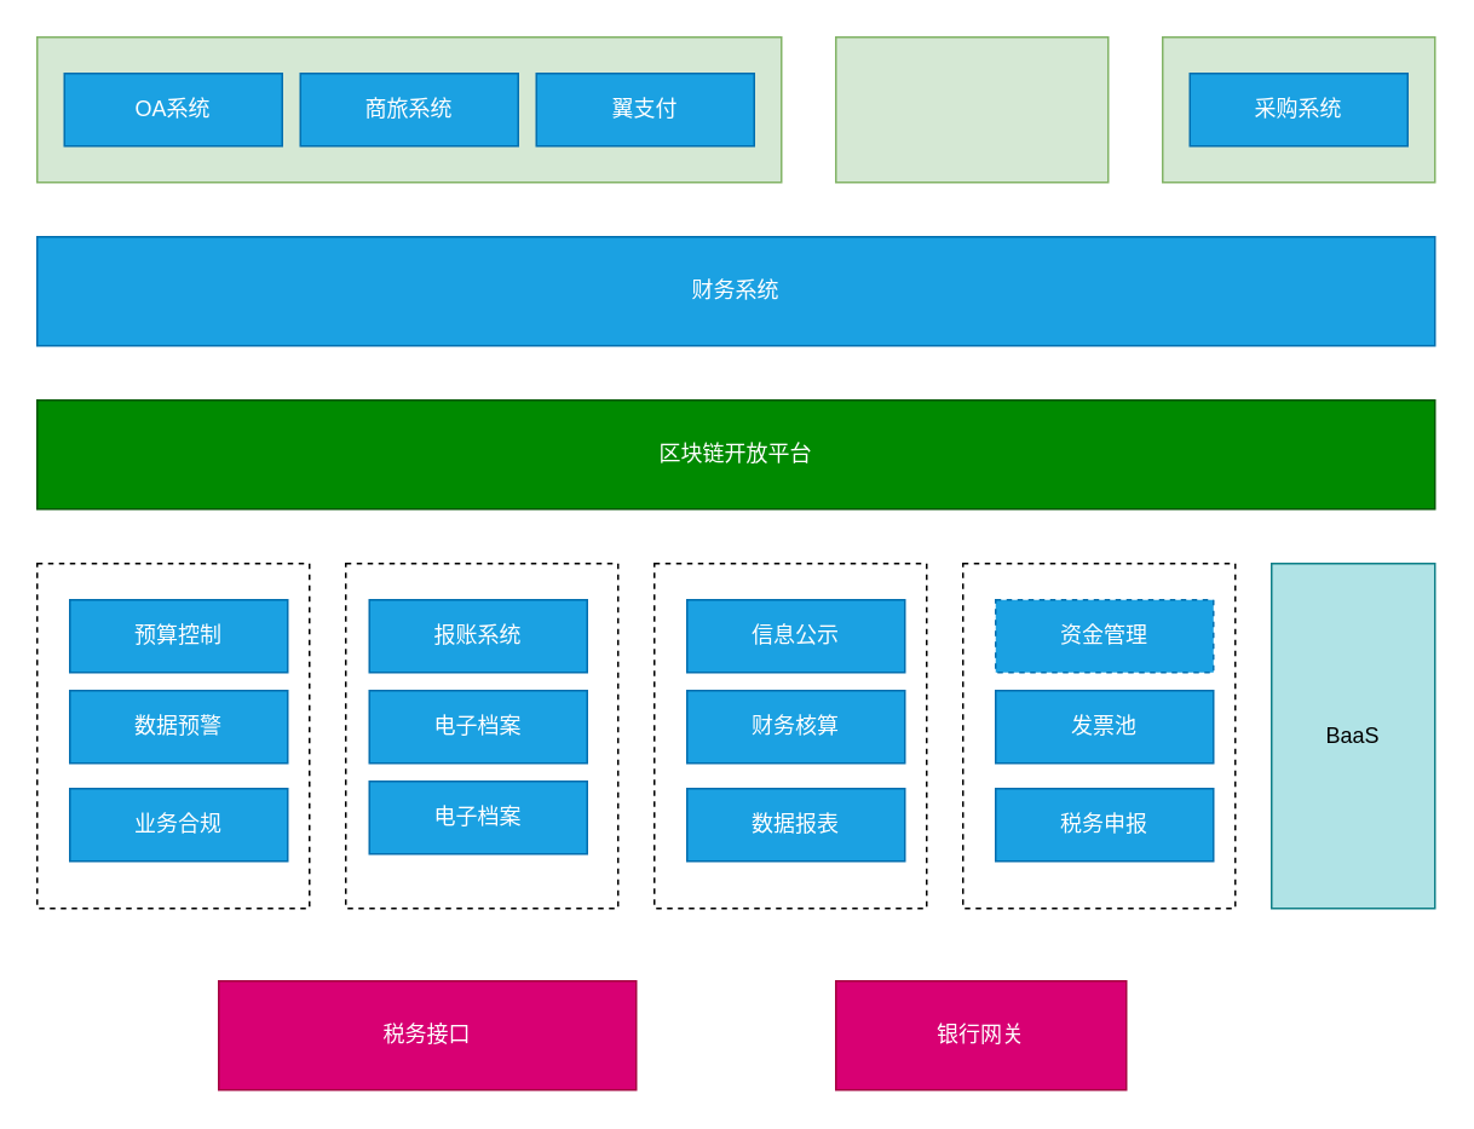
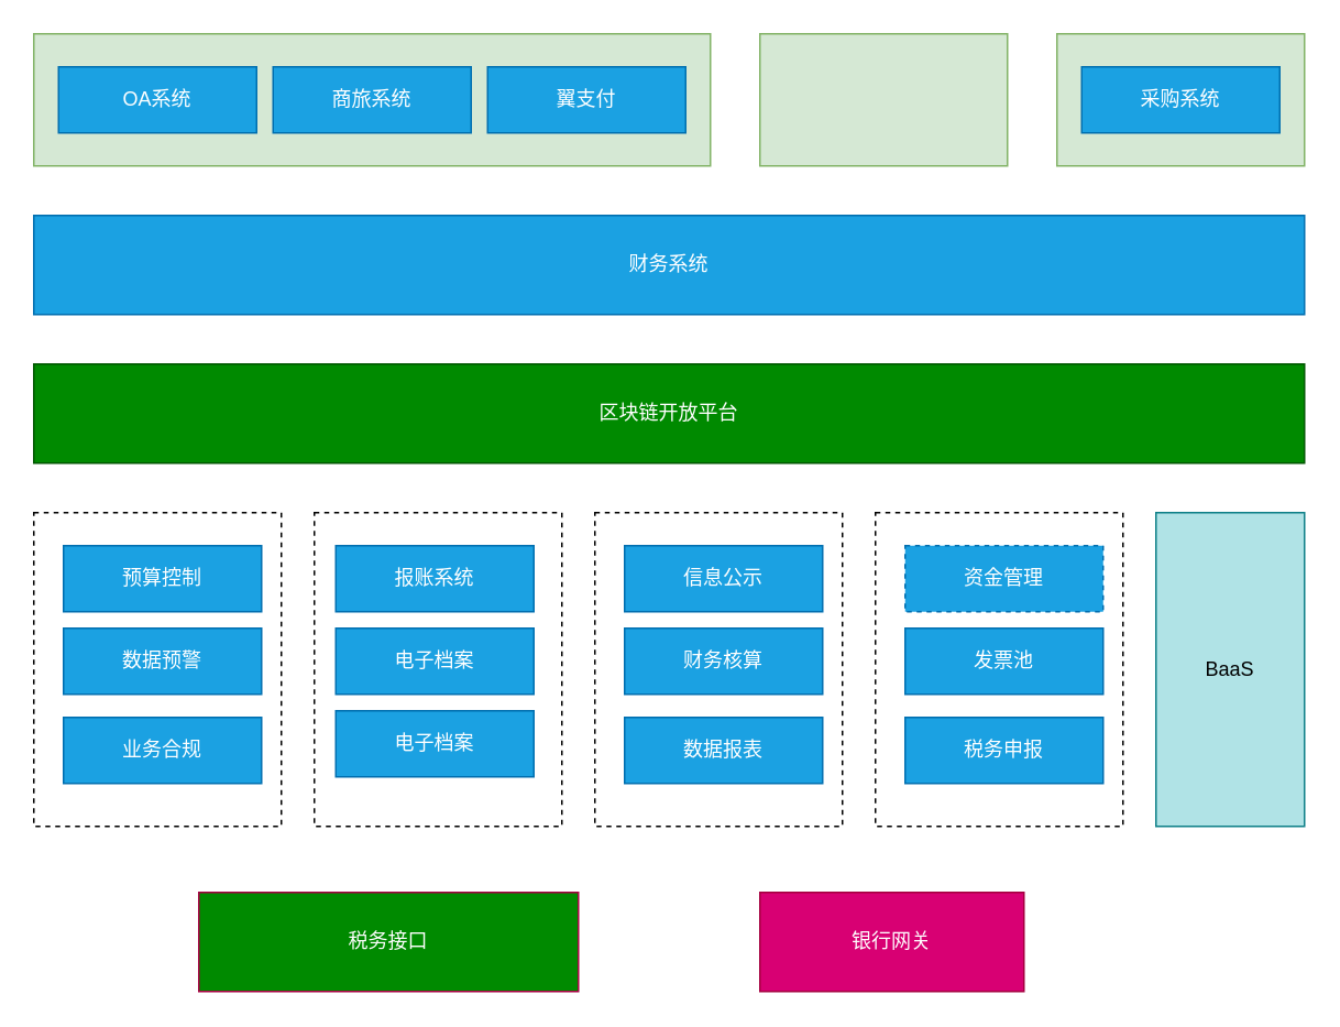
  <mxCell id="0" />
  <mxCell id="1" parent="0" />
  <mxCell id="2" value="" style="rounded=0;whiteSpace=wrap;html=1;dashed=1;" vertex="1" parent="1"><mxGeometry x="20" y="310" width="150" height="190" as="geometry" /></mxCell>
  <mxCell id="3" value="" style="rounded=0;whiteSpace=wrap;html=1;fillColor=#d5e8d4;strokeColor=#82b366;" vertex="1" parent="1"><mxGeometry x="640" y="20" width="150" height="80" as="geometry" /></mxCell>
  <mxCell id="4" value="" style="rounded=0;whiteSpace=wrap;html=1;fillColor=#d5e8d4;strokeColor=#82b366;" vertex="1" parent="1"><mxGeometry x="460" y="20" width="150" height="80" as="geometry" /></mxCell>
  <mxCell id="5" value="报销" style="rounded=0;whiteSpace=wrap;html=1;fillColor=#d5e8d4;strokeColor=#82b366;" vertex="1" parent="1"><mxGeometry x="20" y="20" width="410" height="80" as="geometry" /></mxCell>
  <mxCell id="6" value="OA系统" style="rounded=0;whiteSpace=wrap;html=1;fillColor=#1ba1e2;strokeColor=#006EAF;fontColor=#ffffff;" vertex="1" parent="1"><mxGeometry x="35" y="40" width="120" height="40" as="geometry" /></mxCell>
  <mxCell id="7" value="商旅系统" style="rounded=0;whiteSpace=wrap;html=1;fillColor=#1ba1e2;strokeColor=#006EAF;fontColor=#ffffff;" vertex="1" parent="1"><mxGeometry x="165" y="40" width="120" height="40" as="geometry" /></mxCell>
  <mxCell id="8" value="翼支付" style="rounded=0;whiteSpace=wrap;html=1;fillColor=#1ba1e2;strokeColor=#006EAF;fontColor=#ffffff;" vertex="1" parent="1"><mxGeometry x="295" y="40" width="120" height="40" as="geometry" /></mxCell>
  <mxCell id="9" value="区块链开放平台" style="rounded=0;whiteSpace=wrap;html=1;fillColor=#008a00;strokeColor=#005700;fontColor=#ffffff;" vertex="1" parent="1"><mxGeometry x="20" y="220" width="770" height="60" as="geometry" /></mxCell>
  <mxCell id="10" value="财务系统" style="rounded=0;whiteSpace=wrap;html=1;fillColor=#1ba1e2;strokeColor=#006EAF;fontColor=#ffffff;" vertex="1" parent="1"><mxGeometry x="20" y="130" width="770" height="60" as="geometry" /></mxCell>
  <mxCell id="11" value="采购系统" style="rounded=0;whiteSpace=wrap;html=1;fillColor=#1ba1e2;strokeColor=#006EAF;fontColor=#ffffff;" vertex="1" parent="1"><mxGeometry x="655" y="40" width="120" height="40" as="geometry" /></mxCell>
- <mxCell id="12" value="税务接口" style="rounded=0;whiteSpace=wrap;html=1;fillColor=#d80073;strokeColor=#A50040;fontColor=#ffffff;" vertex="1" parent="1"><mxGeometry x="120" y="540" width="230" height="60" as="geometry" /></mxCell>
+ <mxCell id="12" value="税务接口" style="rounded=0;whiteSpace=wrap;html=1;fillColor=#008a00;strokeColor=#A50040;fontColor=#ffffff;" vertex="1" parent="1"><mxGeometry x="120" y="540" width="230" height="60" as="geometry" /></mxCell>
  <mxCell id="13" style="edgeStyle=orthogonalEdgeStyle;rounded=0;orthogonalLoop=1;jettySize=auto;html=1;exitX=0.5;exitY=1;exitDx=0;exitDy=0;" edge="1" parent="1" source="11" target="11"><mxGeometry relative="1" as="geometry" /></mxCell>
  <mxCell id="14" value="银行网关" style="rounded=0;whiteSpace=wrap;html=1;fillColor=#d80073;strokeColor=#A50040;fontColor=#ffffff;" vertex="1" parent="1"><mxGeometry x="460" y="540" width="160" height="60" as="geometry" /></mxCell>
  <mxCell id="15" value="预算控制" style="rounded=0;whiteSpace=wrap;html=1;fillColor=#1ba1e2;strokeColor=#006EAF;fontColor=#ffffff;" vertex="1" parent="1"><mxGeometry x="38" y="330" width="120" height="40" as="geometry" /></mxCell>
  <mxCell id="16" value="数据预警" style="rounded=0;whiteSpace=wrap;html=1;fillColor=#1ba1e2;strokeColor=#006EAF;fontColor=#ffffff;" vertex="1" parent="1"><mxGeometry x="38" y="380" width="120" height="40" as="geometry" /></mxCell>
  <mxCell id="17" value="业务合规" style="rounded=0;whiteSpace=wrap;html=1;fillColor=#1ba1e2;strokeColor=#006EAF;fontColor=#ffffff;" vertex="1" parent="1"><mxGeometry x="38" y="434" width="120" height="40" as="geometry" /></mxCell>
  <mxCell id="18" value="" style="rounded=0;whiteSpace=wrap;html=1;dashed=1;" vertex="1" parent="1"><mxGeometry x="190" y="310" width="150" height="190" as="geometry" /></mxCell>
  <mxCell id="19" value="报账系统" style="rounded=0;whiteSpace=wrap;html=1;fillColor=#1ba1e2;strokeColor=#006EAF;fontColor=#ffffff;" vertex="1" parent="1"><mxGeometry x="203" y="330" width="120" height="40" as="geometry" /></mxCell>
  <mxCell id="20" value="电子档案" style="rounded=0;whiteSpace=wrap;html=1;fillColor=#1ba1e2;strokeColor=#006EAF;fontColor=#ffffff;" vertex="1" parent="1"><mxGeometry x="203" y="380" width="120" height="40" as="geometry" /></mxCell>
  <mxCell id="21" value="电子档案" style="rounded=0;whiteSpace=wrap;html=1;fillColor=#1ba1e2;strokeColor=#006EAF;fontColor=#ffffff;" vertex="1" parent="1"><mxGeometry x="203" y="430" width="120" height="40" as="geometry" /></mxCell>
  <mxCell id="22" value="" style="rounded=0;whiteSpace=wrap;html=1;dashed=1;" vertex="1" parent="1"><mxGeometry x="360" y="310" width="150" height="190" as="geometry" /></mxCell>
  <mxCell id="23" value="信息公示" style="rounded=0;whiteSpace=wrap;html=1;fillColor=#1ba1e2;strokeColor=#006EAF;fontColor=#ffffff;" vertex="1" parent="1"><mxGeometry x="378" y="330" width="120" height="40" as="geometry" /></mxCell>
  <mxCell id="24" value="财务核算" style="rounded=0;whiteSpace=wrap;html=1;fillColor=#1ba1e2;strokeColor=#006EAF;fontColor=#ffffff;" vertex="1" parent="1"><mxGeometry x="378" y="380" width="120" height="40" as="geometry" /></mxCell>
  <mxCell id="25" value="数据报表" style="rounded=0;whiteSpace=wrap;html=1;fillColor=#1ba1e2;strokeColor=#006EAF;fontColor=#ffffff;" vertex="1" parent="1"><mxGeometry x="378" y="434" width="120" height="40" as="geometry" /></mxCell>
  <mxCell id="26" value="" style="rounded=0;whiteSpace=wrap;html=1;dashed=1;" vertex="1" parent="1"><mxGeometry x="530" y="310" width="150" height="190" as="geometry" /></mxCell>
  <mxCell id="27" value="资金管理" style="rounded=0;whiteSpace=wrap;html=1;fillColor=#1ba1e2;strokeColor=#006EAF;fontColor=#ffffff;dashed=1;" vertex="1" parent="1"><mxGeometry x="548" y="330" width="120" height="40" as="geometry" /></mxCell>
  <mxCell id="28" value="发票池" style="rounded=0;whiteSpace=wrap;html=1;fillColor=#1ba1e2;strokeColor=#006EAF;fontColor=#ffffff;" vertex="1" parent="1"><mxGeometry x="548" y="380" width="120" height="40" as="geometry" /></mxCell>
  <mxCell id="29" value="税务申报" style="rounded=0;whiteSpace=wrap;html=1;fillColor=#1ba1e2;strokeColor=#006EAF;fontColor=#ffffff;" vertex="1" parent="1"><mxGeometry x="548" y="434" width="120" height="40" as="geometry" /></mxCell>
  <mxCell id="30" value="BaaS" style="rounded=0;whiteSpace=wrap;html=1;fillColor=#b0e3e6;strokeColor=#0e8088;" vertex="1" parent="1"><mxGeometry x="700" y="310" width="90" height="190" as="geometry" /></mxCell>
